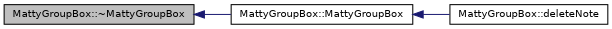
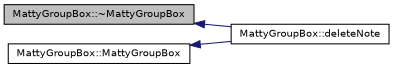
  digraph {
    rankdir=LR
    node [color=black fillcolor=white fontname=Helvetica fontsize=10 shape=record style=filled]
    edge [color=midnightblue dir=back fontname=Helvetica fontsize=10 labelfontname=Helvetica labelfontsize=10 style=solid]
    n1 [fillcolor=grey75 fontcolor=black height=0.2 label="MattyGroupBox::~MattyGroupBox" width=0.4]
    n2 [height=0.2 label="MattyGroupBox::deleteNote" width=0.4]
    n3 [height=0.2 label="MattyGroupBox::MattyGroupBox" width=0.4]
-   n1 -> n3
+   n1 -> n2
    n3 -> n2
  }
